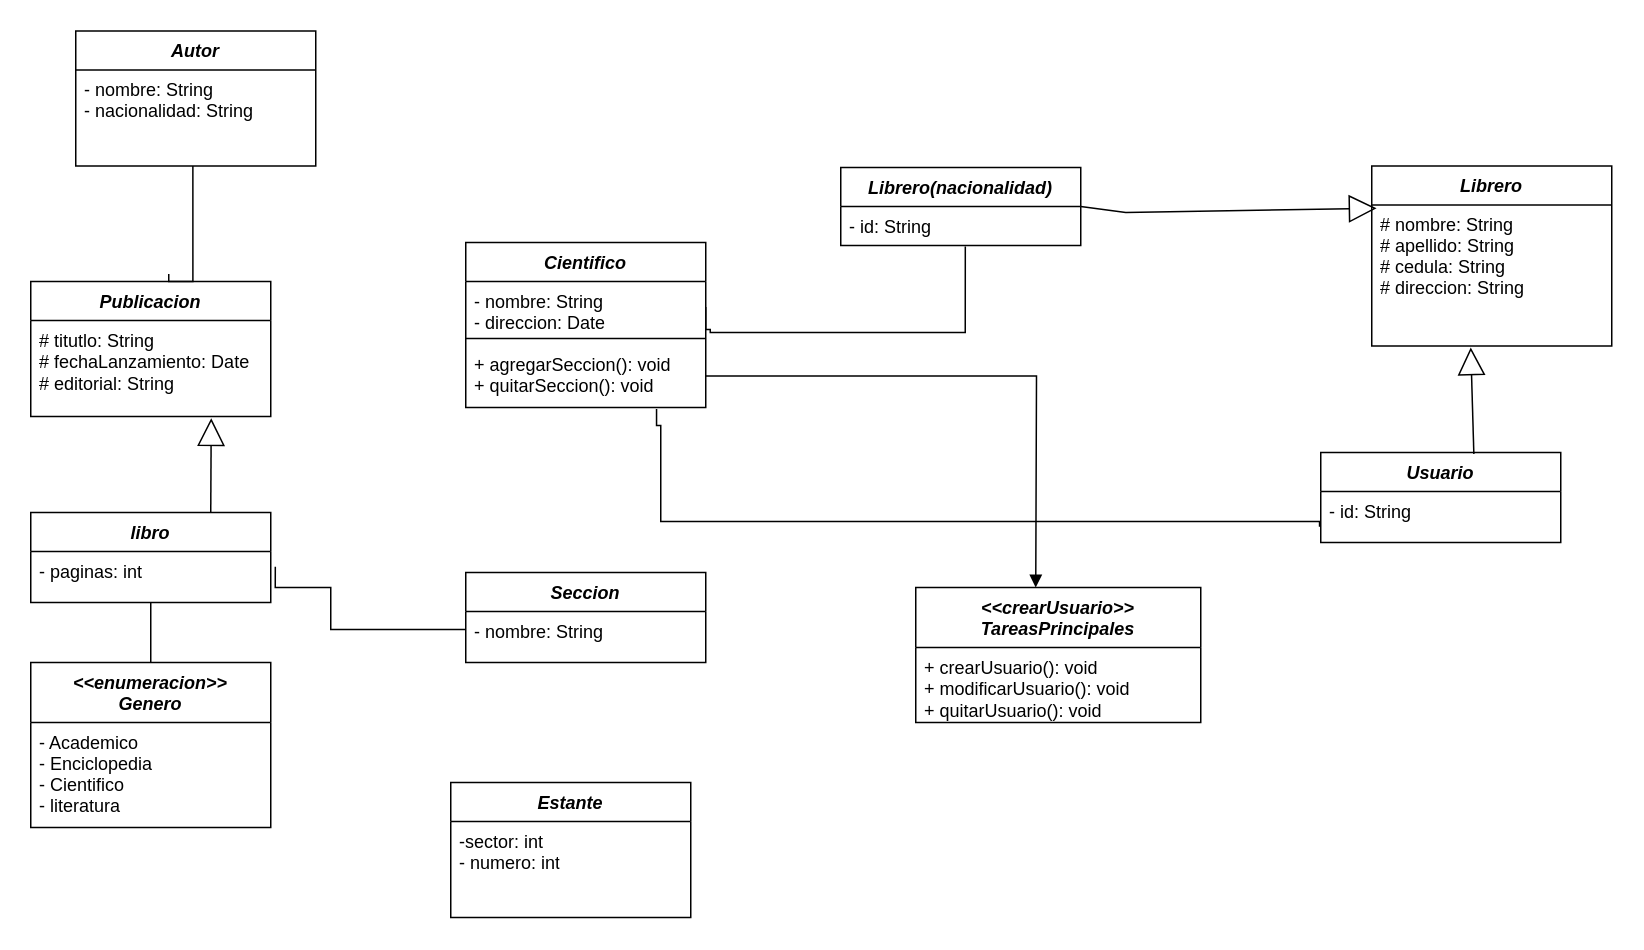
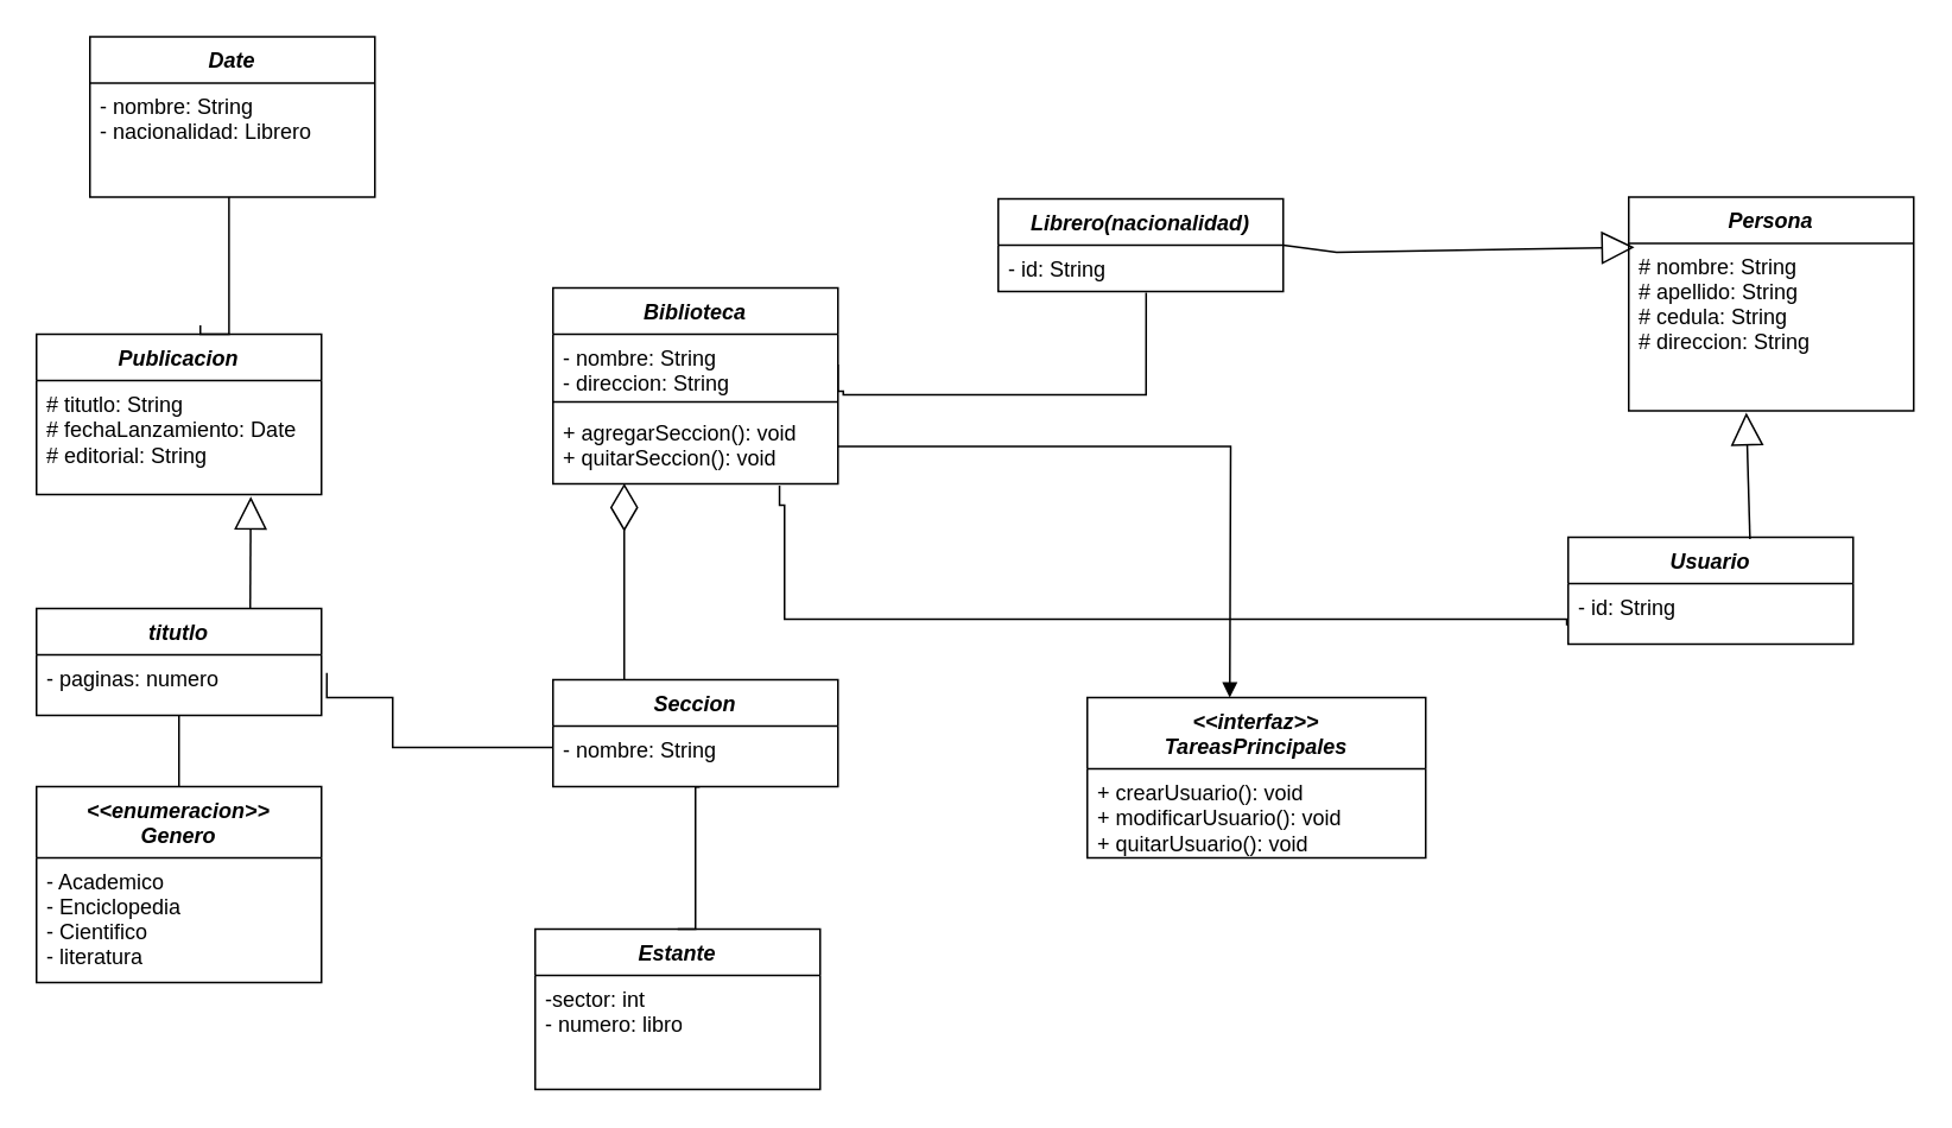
  <mxCell id="0" />
  <mxCell id="1" parent="0" />
- <mxCell id="2" value="libro" style="swimlane;fontStyle=3;align=center;verticalAlign=top;childLayout=stackLayout;horizontal=1;startSize=26;horizontalStack=0;resizeParent=1;resizeParentMax=0;resizeLast=0;collapsible=1;marginBottom=0;whiteSpace=wrap;html=1;" parent="1" vertex="1"><mxGeometry x="20" y="341" width="160" height="60" as="geometry" /></mxCell>
- <mxCell id="3" value="&lt;div&gt;- paginas: int&lt;/div&gt;" style="text;strokeColor=none;fillColor=none;align=left;verticalAlign=top;spacingLeft=4;spacingRight=4;overflow=hidden;rotatable=0;points=[[0,0.5],[1,0.5]];portConstraint=eastwest;whiteSpace=wrap;html=1;" parent="2" vertex="1"><mxGeometry y="26" width="160" height="34" as="geometry" /></mxCell>
+ <mxCell id="2" value="titutlo" style="swimlane;fontStyle=3;align=center;verticalAlign=top;childLayout=stackLayout;horizontal=1;startSize=26;horizontalStack=0;resizeParent=1;resizeParentMax=0;resizeLast=0;collapsible=1;marginBottom=0;whiteSpace=wrap;html=1;" parent="1" vertex="1"><mxGeometry x="20" y="341" width="160" height="60" as="geometry" /></mxCell>
+ <mxCell id="3" value="&lt;div&gt;- paginas: numero&lt;/div&gt;" style="text;strokeColor=none;fillColor=none;align=left;verticalAlign=top;spacingLeft=4;spacingRight=4;overflow=hidden;rotatable=0;points=[[0,0.5],[1,0.5]];portConstraint=eastwest;whiteSpace=wrap;html=1;" parent="2" vertex="1"><mxGeometry y="26" width="160" height="34" as="geometry" /></mxCell>
  <mxCell id="4" value="Usuario" style="swimlane;fontStyle=3;align=center;verticalAlign=top;childLayout=stackLayout;horizontal=1;startSize=26;horizontalStack=0;resizeParent=1;resizeParentMax=0;resizeLast=0;collapsible=1;marginBottom=0;whiteSpace=wrap;html=1;" parent="1" vertex="1"><mxGeometry x="880" y="301" width="160" height="60" as="geometry" /></mxCell>
  <mxCell id="5" value="- id: String&lt;div&gt;&lt;br&gt;&lt;/div&gt;" style="text;strokeColor=none;fillColor=none;align=left;verticalAlign=top;spacingLeft=4;spacingRight=4;overflow=hidden;rotatable=0;points=[[0,0.5],[1,0.5]];portConstraint=eastwest;whiteSpace=wrap;html=1;" parent="4" vertex="1"><mxGeometry y="26" width="160" height="34" as="geometry" /></mxCell>
- <mxCell id="6" value="Librero" style="swimlane;fontStyle=3;align=center;verticalAlign=top;childLayout=stackLayout;horizontal=1;startSize=26;horizontalStack=0;resizeParent=1;resizeLast=0;collapsible=1;marginBottom=0;rounded=0;shadow=0;strokeWidth=1;" parent="1" vertex="1"><mxGeometry x="914" y="110.01" width="160" height="120" as="geometry"><mxRectangle x="230" y="140" width="160" height="26" as="alternateBounds" /></mxGeometry></mxCell>
+ <mxCell id="6" value="Persona" style="swimlane;fontStyle=3;align=center;verticalAlign=top;childLayout=stackLayout;horizontal=1;startSize=26;horizontalStack=0;resizeParent=1;resizeLast=0;collapsible=1;marginBottom=0;rounded=0;shadow=0;strokeWidth=1;" parent="1" vertex="1"><mxGeometry x="914" y="110.01" width="160" height="120" as="geometry"><mxRectangle x="230" y="140" width="160" height="26" as="alternateBounds" /></mxGeometry></mxCell>
  <mxCell id="7" value="# nombre: String&#10;# apellido: String&#10;# cedula: String&#10;# direccion: String &#10;" style="text;align=left;verticalAlign=top;spacingLeft=4;spacingRight=4;overflow=hidden;rotatable=0;points=[[0,0.5],[1,0.5]];portConstraint=eastwest;" parent="6" vertex="1"><mxGeometry y="26" width="160" height="74" as="geometry" /></mxCell>
- <mxCell id="8" value="Autor" style="swimlane;fontStyle=3;align=center;verticalAlign=top;childLayout=stackLayout;horizontal=1;startSize=26;horizontalStack=0;resizeParent=1;resizeParentMax=0;resizeLast=0;collapsible=1;marginBottom=0;whiteSpace=wrap;html=1;" parent="1" vertex="1"><mxGeometry x="50" y="20.01" width="160" height="90" as="geometry" /></mxCell>
- <mxCell id="9" value="- nombre: String&lt;div&gt;- nacionalidad: String&lt;/div&gt;" style="text;strokeColor=none;fillColor=none;align=left;verticalAlign=top;spacingLeft=4;spacingRight=4;overflow=hidden;rotatable=0;points=[[0,0.5],[1,0.5]];portConstraint=eastwest;whiteSpace=wrap;html=1;" parent="8" vertex="1"><mxGeometry y="26" width="160" height="64" as="geometry" /></mxCell>
+ <mxCell id="8" value="Date" style="swimlane;fontStyle=3;align=center;verticalAlign=top;childLayout=stackLayout;horizontal=1;startSize=26;horizontalStack=0;resizeParent=1;resizeParentMax=0;resizeLast=0;collapsible=1;marginBottom=0;whiteSpace=wrap;html=1;" parent="1" vertex="1"><mxGeometry x="50" y="20.01" width="160" height="90" as="geometry" /></mxCell>
+ <mxCell id="9" value="- nombre: String&lt;div&gt;- nacionalidad: Librero&lt;/div&gt;" style="text;strokeColor=none;fillColor=none;align=left;verticalAlign=top;spacingLeft=4;spacingRight=4;overflow=hidden;rotatable=0;points=[[0,0.5],[1,0.5]];portConstraint=eastwest;whiteSpace=wrap;html=1;" parent="8" vertex="1"><mxGeometry y="26" width="160" height="64" as="geometry" /></mxCell>
  <mxCell id="10" value="Librero(nacionalidad)" style="swimlane;fontStyle=3;align=center;verticalAlign=top;childLayout=stackLayout;horizontal=1;startSize=26;horizontalStack=0;resizeParent=1;resizeParentMax=0;resizeLast=0;collapsible=1;marginBottom=0;whiteSpace=wrap;html=1;" parent="1" vertex="1"><mxGeometry x="560" y="111" width="160" height="52" as="geometry" /></mxCell>
  <mxCell id="11" value="- id: String" style="text;strokeColor=none;fillColor=none;align=left;verticalAlign=top;spacingLeft=4;spacingRight=4;overflow=hidden;rotatable=0;points=[[0,0.5],[1,0.5]];portConstraint=eastwest;whiteSpace=wrap;html=1;" parent="10" vertex="1"><mxGeometry y="26" width="160" height="26" as="geometry" /></mxCell>
  <mxCell id="12" value="" style="endArrow=block;endSize=16;endFill=0;html=1;rounded=0;exitX=0.638;exitY=0.017;exitDx=0;exitDy=0;exitPerimeter=0;" parent="1" source="4" edge="1"><mxGeometry width="160" relative="1" as="geometry"><mxPoint x="840" y="311" as="sourcePoint" /><mxPoint x="980" y="231" as="targetPoint" /><Array as="points" /></mxGeometry></mxCell>
  <mxCell id="13" value="" style="endArrow=block;endSize=16;endFill=0;html=1;rounded=0;entryX=0.02;entryY=0.03;entryDx=0;entryDy=0;exitX=1;exitY=0.5;exitDx=0;exitDy=0;entryPerimeter=0;" parent="1" source="10" target="7" edge="1"><mxGeometry width="160" relative="1" as="geometry"><mxPoint x="790" y="318" as="sourcePoint" /><mxPoint x="790" y="271" as="targetPoint" /><Array as="points"><mxPoint x="750" y="141" /></Array></mxGeometry></mxCell>
  <mxCell id="14" value="" style="endArrow=none;html=1;edgeStyle=orthogonalEdgeStyle;rounded=0;exitX=1;exitY=0.5;exitDx=0;exitDy=0;entryX=0.519;entryY=1.024;entryDx=0;entryDy=0;entryPerimeter=0;" parent="1" source="16" target="11" edge="1"><mxGeometry relative="1" as="geometry"><mxPoint x="469.84" y="331.2" as="sourcePoint" /><mxPoint x="635" y="331" as="targetPoint" /><Array as="points"><mxPoint x="473" y="219" /><mxPoint x="473" y="221" /><mxPoint x="643" y="221" /></Array></mxGeometry></mxCell>
- <mxCell id="15" value="Cientifico" style="swimlane;fontStyle=3;align=center;verticalAlign=top;childLayout=stackLayout;horizontal=1;startSize=26;horizontalStack=0;resizeParent=1;resizeParentMax=0;resizeLast=0;collapsible=1;marginBottom=0;whiteSpace=wrap;html=1;" parent="1" vertex="1"><mxGeometry x="310" y="161" width="160" height="110" as="geometry" /></mxCell>
- <mxCell id="16" value="- nombre: String&lt;div&gt;- direccion: Date&lt;/div&gt;" style="text;strokeColor=none;fillColor=none;align=left;verticalAlign=top;spacingLeft=4;spacingRight=4;overflow=hidden;rotatable=0;points=[[0,0.5],[1,0.5]];portConstraint=eastwest;whiteSpace=wrap;html=1;" parent="15" vertex="1"><mxGeometry y="26" width="160" height="34" as="geometry" /></mxCell>
+ <mxCell id="15" value="Biblioteca" style="swimlane;fontStyle=3;align=center;verticalAlign=top;childLayout=stackLayout;horizontal=1;startSize=26;horizontalStack=0;resizeParent=1;resizeParentMax=0;resizeLast=0;collapsible=1;marginBottom=0;whiteSpace=wrap;html=1;" parent="1" vertex="1"><mxGeometry x="310" y="161" width="160" height="110" as="geometry" /></mxCell>
+ <mxCell id="16" value="- nombre: String&lt;div&gt;- direccion: String&lt;/div&gt;" style="text;strokeColor=none;fillColor=none;align=left;verticalAlign=top;spacingLeft=4;spacingRight=4;overflow=hidden;rotatable=0;points=[[0,0.5],[1,0.5]];portConstraint=eastwest;whiteSpace=wrap;html=1;" parent="15" vertex="1"><mxGeometry y="26" width="160" height="34" as="geometry" /></mxCell>
  <mxCell id="17" value="" style="line;strokeWidth=1;fillColor=none;align=left;verticalAlign=middle;spacingTop=-1;spacingLeft=3;spacingRight=3;rotatable=0;labelPosition=right;points=[];portConstraint=eastwest;strokeColor=inherit;" parent="15" vertex="1"><mxGeometry y="60" width="160" height="8" as="geometry" /></mxCell>
  <mxCell id="18" value="+ agregarSeccion(): void&lt;div&gt;+ quitarSeccion(): void&lt;/div&gt;&lt;div&gt;&lt;br&gt;&lt;/div&gt;" style="text;strokeColor=none;fillColor=none;align=left;verticalAlign=top;spacingLeft=4;spacingRight=4;overflow=hidden;rotatable=0;points=[[0,0.5],[1,0.5]];portConstraint=eastwest;whiteSpace=wrap;html=1;" parent="15" vertex="1"><mxGeometry y="68" width="160" height="42" as="geometry" /></mxCell>
  <mxCell id="19" value="Seccion" style="swimlane;fontStyle=3;align=center;verticalAlign=top;childLayout=stackLayout;horizontal=1;startSize=26;horizontalStack=0;resizeParent=1;resizeParentMax=0;resizeLast=0;collapsible=1;marginBottom=0;whiteSpace=wrap;html=1;" parent="1" vertex="1"><mxGeometry x="310" y="381" width="160" height="60" as="geometry" /></mxCell>
  <mxCell id="20" value="- nombre: String" style="text;strokeColor=none;fillColor=none;align=left;verticalAlign=top;spacingLeft=4;spacingRight=4;overflow=hidden;rotatable=0;points=[[0,0.5],[1,0.5]];portConstraint=eastwest;whiteSpace=wrap;html=1;" parent="19" vertex="1"><mxGeometry y="26" width="160" height="34" as="geometry" /></mxCell>
  <mxCell id="21" value="Estante" style="swimlane;fontStyle=3;align=center;verticalAlign=top;childLayout=stackLayout;horizontal=1;startSize=26;horizontalStack=0;resizeParent=1;resizeParentMax=0;resizeLast=0;collapsible=1;marginBottom=0;whiteSpace=wrap;html=1;" parent="1" vertex="1"><mxGeometry x="300" y="521" width="160" height="90" as="geometry" /></mxCell>
- <mxCell id="22" value="&lt;div&gt;-sector: int&lt;/div&gt;- numero: int" style="text;strokeColor=none;fillColor=none;align=left;verticalAlign=top;spacingLeft=4;spacingRight=4;overflow=hidden;rotatable=0;points=[[0,0.5],[1,0.5]];portConstraint=eastwest;whiteSpace=wrap;html=1;" parent="21" vertex="1"><mxGeometry y="26" width="160" height="64" as="geometry" /></mxCell>
+ <mxCell id="22" value="&lt;div&gt;-sector: int&lt;/div&gt;- numero: libro" style="text;strokeColor=none;fillColor=none;align=left;verticalAlign=top;spacingLeft=4;spacingRight=4;overflow=hidden;rotatable=0;points=[[0,0.5],[1,0.5]];portConstraint=eastwest;whiteSpace=wrap;html=1;" parent="21" vertex="1"><mxGeometry y="26" width="160" height="64" as="geometry" /></mxCell>
  <mxCell id="23" value="Publicacion" style="swimlane;fontStyle=3;align=center;verticalAlign=top;childLayout=stackLayout;horizontal=1;startSize=26;horizontalStack=0;resizeParent=1;resizeParentMax=0;resizeLast=0;collapsible=1;marginBottom=0;whiteSpace=wrap;html=1;" parent="1" vertex="1"><mxGeometry x="20" y="187" width="160" height="90" as="geometry" /></mxCell>
  <mxCell id="24" value="# titutlo: String&lt;div&gt;# fechaLanzamiento: Date&lt;/div&gt;&lt;div&gt;# editorial: String&lt;/div&gt;" style="text;strokeColor=none;fillColor=none;align=left;verticalAlign=top;spacingLeft=4;spacingRight=4;overflow=hidden;rotatable=0;points=[[0,0.5],[1,0.5]];portConstraint=eastwest;whiteSpace=wrap;html=1;" parent="23" vertex="1"><mxGeometry y="26" width="160" height="64" as="geometry" /></mxCell>
  <mxCell id="25" value="&lt;&lt;enumeracion&gt;&gt;&#10;Genero" style="swimlane;fontStyle=3;align=center;verticalAlign=top;childLayout=stackLayout;horizontal=1;startSize=40;horizontalStack=0;resizeParent=1;resizeLast=0;collapsible=1;marginBottom=0;rounded=0;shadow=0;strokeWidth=1;" parent="1" vertex="1"><mxGeometry x="20" y="441" width="160" height="110" as="geometry"><mxRectangle x="340" y="380" width="170" height="26" as="alternateBounds" /></mxGeometry></mxCell>
  <mxCell id="26" value="- Academico&#10;- Enciclopedia&#10;- Cientifico&#10;- literatura" style="text;align=left;verticalAlign=top;spacingLeft=4;spacingRight=4;overflow=hidden;rotatable=0;points=[[0,0.5],[1,0.5]];portConstraint=eastwest;" parent="25" vertex="1"><mxGeometry y="40" width="160" height="70" as="geometry" /></mxCell>
  <mxCell id="27" value="" style="endArrow=none;html=1;edgeStyle=orthogonalEdgeStyle;rounded=0;exitX=0.488;exitY=1.047;exitDx=0;exitDy=0;exitPerimeter=0;entryX=0.575;entryY=-0.056;entryDx=0;entryDy=0;entryPerimeter=0;" parent="1" target="23" edge="1"><mxGeometry relative="1" as="geometry"><mxPoint x="128.08" y="110.008" as="sourcePoint" /><mxPoint x="20" y="201" as="targetPoint" /><Array as="points"><mxPoint x="128" y="187" /><mxPoint x="112" y="187" /></Array></mxGeometry></mxCell>
  <mxCell id="28" value="" style="endArrow=none;html=1;edgeStyle=orthogonalEdgeStyle;rounded=0;exitX=0.795;exitY=1.024;exitDx=0;exitDy=0;exitPerimeter=0;entryX=-0.005;entryY=0.691;entryDx=0;entryDy=0;entryPerimeter=0;" parent="1" source="18" target="5" edge="1"><mxGeometry relative="1" as="geometry"><mxPoint x="469.84" y="431.2" as="sourcePoint" /><mxPoint x="930" y="411" as="targetPoint" /><Array as="points"><mxPoint x="440" y="283" /><mxPoint x="440" y="347" /></Array></mxGeometry></mxCell>
  <mxCell id="29" value="" style="endArrow=block;endSize=16;endFill=0;html=1;rounded=0;exitX=0.75;exitY=0;exitDx=0;exitDy=0;entryX=0.752;entryY=1.017;entryDx=0;entryDy=0;entryPerimeter=0;" parent="1" source="2" target="24" edge="1"><mxGeometry width="160" relative="1" as="geometry"><mxPoint x="110" y="321" as="sourcePoint" /><mxPoint x="270" y="321" as="targetPoint" /></mxGeometry></mxCell>
  <mxCell id="30" value="" style="endArrow=none;html=1;edgeStyle=orthogonalEdgeStyle;rounded=0;entryX=0.5;entryY=0;entryDx=0;entryDy=0;exitX=0.5;exitY=1.005;exitDx=0;exitDy=0;exitPerimeter=0;" parent="1" source="3" target="25" edge="1"><mxGeometry relative="1" as="geometry"><mxPoint x="101.6" y="465.676" as="sourcePoint" /><mxPoint x="-100" y="551" as="targetPoint" /><Array as="points" /></mxGeometry></mxCell>
  <mxCell id="31" value="" style="endArrow=none;html=1;edgeStyle=orthogonalEdgeStyle;rounded=0;entryX=0;entryY=0.5;entryDx=0;entryDy=0;exitX=1.019;exitY=0.299;exitDx=0;exitDy=0;exitPerimeter=0;" parent="1" source="3" edge="1"><mxGeometry relative="1" as="geometry"><mxPoint x="80" as="sourcePoint" y="471" /><mxPoint x="310" y="419" as="targetPoint" /><Array as="points"><mxPoint x="183" y="391" /><mxPoint x="220" y="391" /><mxPoint x="220" y="419" /></Array></mxGeometry></mxCell>
- <mxCell id="34" value="&amp;lt;&amp;lt;crearUsuario&amp;gt;&amp;gt;&lt;div&gt;TareasPrincipales&lt;/div&gt;" style="swimlane;fontStyle=3;align=center;verticalAlign=top;childLayout=stackLayout;horizontal=1;startSize=40;horizontalStack=0;resizeParent=1;resizeParentMax=0;resizeLast=0;collapsible=1;marginBottom=0;whiteSpace=wrap;html=1;" vertex="1" parent="1"><mxGeometry x="610" y="391" width="190" height="90" as="geometry" /></mxCell>
+ <mxCell id="32" value="" style="endArrow=none;html=1;edgeStyle=orthogonalEdgeStyle;rounded=0;entryX=0.5;entryY=0;entryDx=0;entryDy=0;exitX=0.515;exitY=1.005;exitDx=0;exitDy=0;exitPerimeter=0;" parent="1" source="20" target="21" edge="1"><mxGeometry relative="1" as="geometry"><mxPoint x="310" y="681" as="sourcePoint" /><mxPoint x="470" y="681" as="targetPoint" /><Array as="points"><mxPoint x="390" y="441" /><mxPoint x="390" y="521" /></Array></mxGeometry></mxCell>
+ <mxCell id="33" value="" style="endArrow=diamondThin;endFill=0;endSize=24;html=1;rounded=0;entryX=0.25;entryY=0.995;entryDx=0;entryDy=0;entryPerimeter=0;exitX=0.25;exitY=0;exitDx=0;exitDy=0;" parent="1" source="19" target="18" edge="1"><mxGeometry width="160" relative="1" as="geometry"><mxPoint x="350" y="361" as="sourcePoint" /><mxPoint x="360" y="451" as="targetPoint" /></mxGeometry></mxCell>
+ <mxCell id="34" value="&amp;lt;&amp;lt;interfaz&amp;gt;&amp;gt;&lt;div&gt;TareasPrincipales&lt;/div&gt;" style="swimlane;fontStyle=3;align=center;verticalAlign=top;childLayout=stackLayout;horizontal=1;startSize=40;horizontalStack=0;resizeParent=1;resizeParentMax=0;resizeLast=0;collapsible=1;marginBottom=0;whiteSpace=wrap;html=1;" vertex="1" parent="1"><mxGeometry x="610" y="391" width="190" height="90" as="geometry" /></mxCell>
  <mxCell id="35" value="&lt;div&gt;+ crearUsuario(): void&lt;/div&gt;&lt;div&gt;+ modificarUsuario(): void&lt;/div&gt;&lt;div&gt;+ quitarUsuario(): void&lt;/div&gt;" style="text;strokeColor=none;fillColor=none;align=left;verticalAlign=top;spacingLeft=4;spacingRight=4;overflow=hidden;rotatable=0;points=[[0,0.5],[1,0.5]];portConstraint=eastwest;whiteSpace=wrap;html=1;" vertex="1" parent="34"><mxGeometry y="40" width="190" height="50" as="geometry" /></mxCell>
  <mxCell id="36" value="" style="endArrow=block;endFill=1;html=1;edgeStyle=orthogonalEdgeStyle;align=left;verticalAlign=top;rounded=0;exitX=1;exitY=0.5;exitDx=0;exitDy=0;" edge="1" parent="1" source="18"><mxGeometry x="-1" relative="1" as="geometry"><mxPoint x="530" y="391" as="sourcePoint" /><mxPoint x="690" y="391" as="targetPoint" /></mxGeometry></mxCell>
